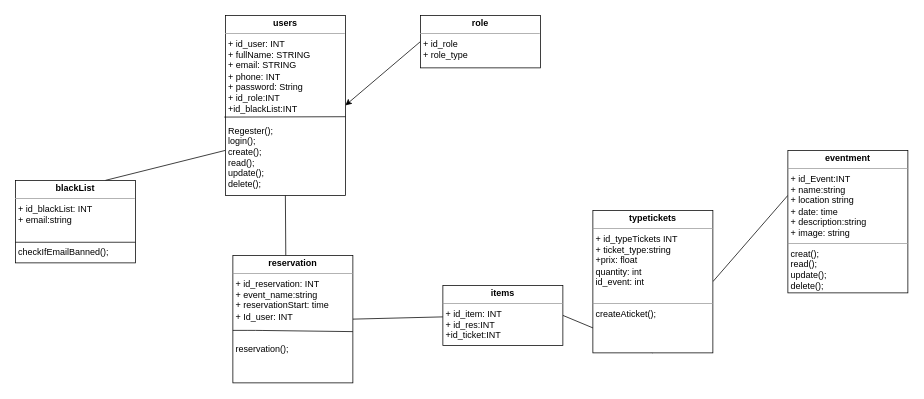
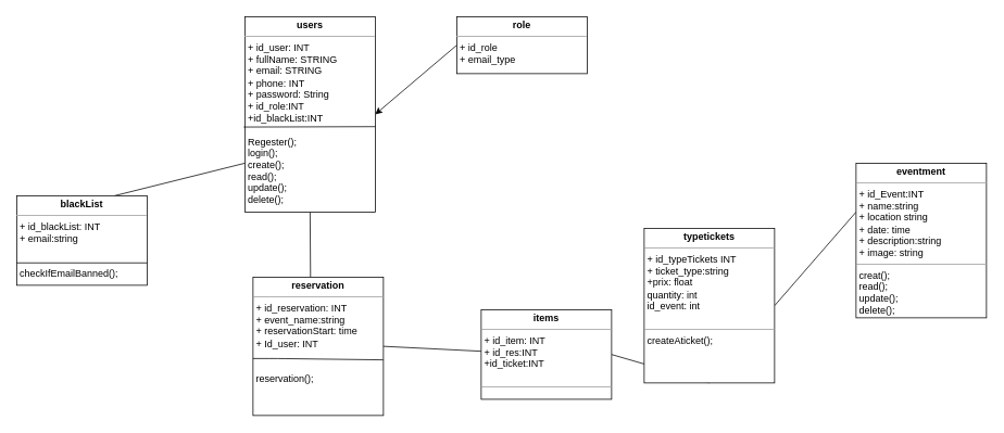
  <mxCell id="0" />
  <mxCell id="1" parent="0" />
  <mxCell id="2" style="edgeStyle=none;html=1;exitX=0;exitY=0.5;exitDx=0;exitDy=0;entryX=1;entryY=0.5;entryDx=0;entryDy=0;" edge="1" parent="1" source="3" target="6"><mxGeometry relative="1" as="geometry" /></mxCell>
- <mxCell id="3" value="&lt;p style=&quot;margin:0px;margin-top:4px;text-align:center;&quot;&gt;&lt;b&gt;role&lt;/b&gt;&lt;/p&gt;&lt;hr size=&quot;1&quot;&gt;&lt;p style=&quot;margin:0px;margin-left:4px;&quot;&gt;+ id_role&lt;/p&gt;&lt;p style=&quot;margin:0px;margin-left:4px;&quot;&gt;+ role_type&lt;/p&gt;&lt;p style=&quot;margin:0px;margin-left:4px;&quot;&gt;&lt;br&gt;&lt;/p&gt;" style="verticalAlign=top;align=left;overflow=fill;fontSize=12;fontFamily=Helvetica;html=1;" vertex="1" parent="1"><mxGeometry x="560" y="20" width="160" height="70" as="geometry" /></mxCell>
+ <mxCell id="3" value="&lt;p style=&quot;margin:0px;margin-top:4px;text-align:center;&quot;&gt;&lt;b&gt;role&lt;/b&gt;&lt;/p&gt;&lt;hr size=&quot;1&quot;&gt;&lt;p style=&quot;margin:0px;margin-left:4px;&quot;&gt;+ id_role&lt;/p&gt;&lt;p style=&quot;margin:0px;margin-left:4px;&quot;&gt;+ email_type&lt;/p&gt;&lt;p style=&quot;margin:0px;margin-left:4px;&quot;&gt;&lt;br&gt;&lt;/p&gt;" style="verticalAlign=top;align=left;overflow=fill;fontSize=12;fontFamily=Helvetica;html=1;" vertex="1" parent="1"><mxGeometry x="560" y="20" width="160" height="70" as="geometry" /></mxCell>
  <mxCell id="4" style="edgeStyle=none;html=1;exitX=0;exitY=0.75;exitDx=0;exitDy=0;entryX=0.75;entryY=0;entryDx=0;entryDy=0;endArrow=none;endFill=0;" edge="1" parent="1" source="6" target="8"><mxGeometry relative="1" as="geometry" /></mxCell>
  <mxCell id="5" style="edgeStyle=none;html=1;exitX=0.5;exitY=1;exitDx=0;exitDy=0;entryX=0.441;entryY=0.002;entryDx=0;entryDy=0;entryPerimeter=0;endArrow=none;endFill=0;" edge="1" parent="1" source="6" target="10"><mxGeometry relative="1" as="geometry" /></mxCell>
  <mxCell id="6" value="&lt;p style=&quot;margin:0px;margin-top:4px;text-align:center;&quot;&gt;&lt;b&gt;users&lt;/b&gt;&lt;/p&gt;&lt;hr size=&quot;1&quot;&gt;&lt;p style=&quot;margin:0px;margin-left:4px;&quot;&gt;+ id_user: INT&lt;/p&gt;&lt;p style=&quot;margin:0px;margin-left:4px;&quot;&gt;+ fullName: STRING&lt;/p&gt;&lt;p style=&quot;margin:0px;margin-left:4px;&quot;&gt;+ email: STRING&lt;/p&gt;&lt;p style=&quot;margin:0px;margin-left:4px;&quot;&gt;+ phone: INT&lt;/p&gt;&lt;p style=&quot;margin:0px;margin-left:4px;&quot;&gt;+ password: String&lt;/p&gt;&lt;p style=&quot;margin:0px;margin-left:4px;&quot;&gt;+ id_role:INT&lt;/p&gt;&lt;p style=&quot;margin:0px;margin-left:4px;&quot;&gt;+id_blackList:INT&lt;/p&gt;&lt;p style=&quot;margin:0px;margin-left:4px;&quot;&gt;&lt;br&gt;&lt;/p&gt;&lt;p style=&quot;margin:0px;margin-left:4px;&quot;&gt;Regester();&lt;/p&gt;&lt;p style=&quot;margin:0px;margin-left:4px;&quot;&gt;login();&lt;/p&gt;&lt;p style=&quot;margin:0px;margin-left:4px;&quot;&gt;create();&lt;/p&gt;&lt;p style=&quot;margin:0px;margin-left:4px;&quot;&gt;read();&lt;/p&gt;&lt;p style=&quot;margin:0px;margin-left:4px;&quot;&gt;update();&lt;/p&gt;&lt;p style=&quot;margin:0px;margin-left:4px;&quot;&gt;delete();&lt;/p&gt;" style="verticalAlign=top;align=left;overflow=fill;fontSize=12;fontFamily=Helvetica;html=1;" vertex="1" parent="1"><mxGeometry x="300" y="20" width="160" height="240" as="geometry" /></mxCell>
  <mxCell id="7" style="edgeStyle=none;html=1;exitX=-0.009;exitY=0.565;exitDx=0;exitDy=0;endArrow=none;endFill=0;exitPerimeter=0;entryX=1.001;entryY=0.563;entryDx=0;entryDy=0;entryPerimeter=0;" edge="1" parent="1" source="6" target="6"><mxGeometry relative="1" as="geometry"><mxPoint x="460" y="144" as="targetPoint" /><Array as="points" /></mxGeometry></mxCell>
  <mxCell id="8" value="&lt;p style=&quot;margin:0px;margin-top:4px;text-align:center;&quot;&gt;&lt;b&gt;blackList&lt;/b&gt;&lt;/p&gt;&lt;hr size=&quot;1&quot;&gt;&lt;p style=&quot;margin:0px;margin-left:4px;&quot;&gt;+ id_blackList: INT&lt;/p&gt;&lt;p style=&quot;margin:0px;margin-left:4px;&quot;&gt;&lt;span style=&quot;background-color: initial;&quot;&gt;+ email:string&lt;/span&gt;&lt;/p&gt;&lt;p style=&quot;margin:0px;margin-left:4px;&quot;&gt;&lt;br&gt;&lt;/p&gt;&lt;p style=&quot;margin:0px;margin-left:4px;&quot;&gt;&lt;br&gt;&lt;/p&gt;&lt;p style=&quot;margin:0px;margin-left:4px;&quot;&gt;checkIfEmailBanned();&lt;/p&gt;" style="verticalAlign=top;align=left;overflow=fill;fontSize=12;fontFamily=Helvetica;html=1;" vertex="1" parent="1"><mxGeometry x="20" y="240" width="160" height="110" as="geometry" /></mxCell>
  <mxCell id="9" style="edgeStyle=none;html=1;exitX=1;exitY=0.5;exitDx=0;exitDy=0;endArrow=none;endFill=0;" edge="1" parent="1" source="10" target="14"><mxGeometry relative="1" as="geometry"><mxPoint x="670" y="425.077" as="targetPoint" /></mxGeometry></mxCell>
  <mxCell id="10" value="&lt;p style=&quot;margin:0px;margin-top:4px;text-align:center;&quot;&gt;&lt;b&gt;reservation&lt;/b&gt;&lt;/p&gt;&lt;hr size=&quot;1&quot;&gt;&lt;p style=&quot;margin:0px;margin-left:4px;&quot;&gt;+ id_reservation: INT&lt;/p&gt;&lt;p style=&quot;margin:0px;margin-left:4px;&quot;&gt;&lt;span style=&quot;background-color: initial;&quot;&gt;+ event_name:string&lt;/span&gt;&lt;/p&gt;&lt;p style=&quot;margin:0px;margin-left:4px;&quot;&gt;+ reservationStart: time&lt;/p&gt;&lt;p style=&quot;margin:0px;margin-left:4px;&quot;&gt;+ Id_user: INT&lt;/p&gt;&lt;p style=&quot;margin:0px;margin-left:4px;&quot;&gt;&lt;br&gt;&lt;/p&gt;&lt;p style=&quot;margin:0px;margin-left:4px;&quot;&gt;&lt;br&gt;&lt;/p&gt;&lt;p style=&quot;margin:0px;margin-left:4px;&quot;&gt;reservation();&lt;/p&gt;" style="verticalAlign=top;align=left;overflow=fill;fontSize=12;fontFamily=Helvetica;html=1;" vertex="1" parent="1"><mxGeometry x="310" y="340" width="160" height="170" as="geometry" /></mxCell>
  <mxCell id="11" style="edgeStyle=none;html=1;exitX=0;exitY=0.75;exitDx=0;exitDy=0;entryX=1;entryY=0.75;entryDx=0;entryDy=0;endArrow=none;endFill=0;" edge="1" parent="1" source="8" target="8"><mxGeometry relative="1" as="geometry"><Array as="points" /></mxGeometry></mxCell>
  <mxCell id="12" style="edgeStyle=none;html=1;entryX=0.999;entryY=0.598;entryDx=0;entryDy=0;endArrow=none;endFill=0;entryPerimeter=0;" edge="1" parent="1" target="10"><mxGeometry relative="1" as="geometry"><mxPoint x="310" y="440" as="sourcePoint" /><Array as="points"><mxPoint x="340" y="440" /></Array></mxGeometry></mxCell>
  <mxCell id="13" style="edgeStyle=none;html=1;exitX=1;exitY=0.5;exitDx=0;exitDy=0;entryX=0.5;entryY=1;entryDx=0;entryDy=0;endArrow=none;endFill=0;" edge="1" parent="1" source="14" target="16"><mxGeometry relative="1" as="geometry" /></mxCell>
- <mxCell id="14" value="&lt;p style=&quot;margin:0px;margin-top:4px;text-align:center;&quot;&gt;&lt;b&gt;items&lt;/b&gt;&lt;/p&gt;&lt;hr size=&quot;1&quot;&gt;&lt;p style=&quot;margin:0px;margin-left:4px;&quot;&gt;+ id_item: INT&lt;/p&gt;&lt;p style=&quot;margin:0px;margin-left:4px;&quot;&gt;+ id_res:INT&lt;/p&gt;&lt;p style=&quot;margin:0px;margin-left:4px;&quot;&gt;+id_ticket:INT&lt;/p&gt;&lt;p style=&quot;margin:0px;margin-left:4px;&quot;&gt;&lt;br&gt;&lt;/p&gt;&lt;hr size=&quot;1&quot;&gt;&lt;p style=&quot;margin:0px;margin-left:4px;&quot;&gt;&lt;br&gt;&lt;/p&gt;" style="verticalAlign=top;align=left;overflow=fill;fontSize=12;fontFamily=Helvetica;html=1;" vertex="1" parent="1"><mxGeometry x="590" y="380.08" width="160" height="79.92" as="geometry" /></mxCell>
+ <mxCell id="14" value="&lt;p style=&quot;margin:0px;margin-top:4px;text-align:center;&quot;&gt;&lt;b&gt;items&lt;/b&gt;&lt;/p&gt;&lt;hr size=&quot;1&quot;&gt;&lt;p style=&quot;margin:0px;margin-left:4px;&quot;&gt;+ id_item: INT&lt;/p&gt;&lt;p style=&quot;margin:0px;margin-left:4px;&quot;&gt;+ id_res:INT&lt;/p&gt;&lt;p style=&quot;margin:0px;margin-left:4px;&quot;&gt;+id_ticket:INT&lt;/p&gt;&lt;p style=&quot;margin:0px;margin-left:4px;&quot;&gt;&lt;br&gt;&lt;/p&gt;&lt;hr size=&quot;1&quot;&gt;&lt;p style=&quot;margin:0px;margin-left:4px;&quot;&gt;&lt;br&gt;&lt;/p&gt;" style="verticalAlign=top;align=left;overflow=fill;fontSize=12;fontFamily=Helvetica;html=1;" vertex="1" parent="1"><mxGeometry x="590" y="380.08" width="160" height="110" as="geometry" /></mxCell>
  <mxCell id="15" style="edgeStyle=none;html=1;exitX=1;exitY=0.5;exitDx=0;exitDy=0;endArrow=none;endFill=0;" edge="1" parent="1" source="16"><mxGeometry relative="1" as="geometry"><mxPoint x="1050" y="260" as="targetPoint" /></mxGeometry></mxCell>
  <mxCell id="16" value="&lt;p style=&quot;margin:0px;margin-top:4px;text-align:center;&quot;&gt;&lt;b&gt;typetickets&lt;/b&gt;&lt;/p&gt;&lt;hr size=&quot;1&quot;&gt;&lt;p style=&quot;margin:0px;margin-left:4px;&quot;&gt;+ id_typeTickets INT&lt;/p&gt;&lt;p style=&quot;margin:0px;margin-left:4px;&quot;&gt;+ ticket_type:string&lt;/p&gt;&lt;p style=&quot;margin:0px;margin-left:4px;&quot;&gt;+prix: float&lt;/p&gt;&lt;p style=&quot;margin:0px;margin-left:4px;&quot;&gt;quantity: int&lt;/p&gt;&lt;p style=&quot;margin:0px;margin-left:4px;&quot;&gt;id_event: int&lt;/p&gt;&lt;p style=&quot;margin:0px;margin-left:4px;&quot;&gt;&lt;br&gt;&lt;/p&gt;&lt;hr size=&quot;1&quot;&gt;&lt;p style=&quot;margin:0px;margin-left:4px;&quot;&gt;createAticket();&lt;/p&gt;&lt;p style=&quot;margin:0px;margin-left:4px;&quot;&gt;&lt;br&gt;&lt;/p&gt;" style="verticalAlign=top;align=left;overflow=fill;fontSize=12;fontFamily=Helvetica;html=1;" vertex="1" parent="1"><mxGeometry x="790" y="280" width="160" height="190" as="geometry" /></mxCell>
  <mxCell id="17" value="&lt;p style=&quot;margin:0px;margin-top:4px;text-align:center;&quot;&gt;&lt;b&gt;eventment&lt;/b&gt;&lt;/p&gt;&lt;hr size=&quot;1&quot;&gt;&lt;p style=&quot;margin:0px;margin-left:4px;&quot;&gt;+ id_Event:INT&lt;/p&gt;&lt;p style=&quot;margin:0px;margin-left:4px;&quot;&gt;+ name:string&lt;/p&gt;&lt;p style=&quot;margin:0px;margin-left:4px;&quot;&gt;+ location string&lt;/p&gt;&lt;p style=&quot;margin:0px;margin-left:4px;&quot;&gt;+ date: time&lt;/p&gt;&lt;p style=&quot;margin:0px;margin-left:4px;&quot;&gt;+ description:string&lt;/p&gt;&lt;p style=&quot;margin:0px;margin-left:4px;&quot;&gt;+ image: string&lt;/p&gt;&lt;hr size=&quot;1&quot;&gt;&lt;p style=&quot;margin:0px;margin-left:4px;&quot;&gt;creat();&lt;/p&gt;&lt;p style=&quot;margin:0px;margin-left:4px;&quot;&gt;read();&lt;/p&gt;&lt;p style=&quot;margin:0px;margin-left:4px;&quot;&gt;update();&lt;/p&gt;&lt;p style=&quot;margin:0px;margin-left:4px;&quot;&gt;delete();&lt;/p&gt;" style="verticalAlign=top;align=left;overflow=fill;fontSize=12;fontFamily=Helvetica;html=1;" vertex="1" parent="1"><mxGeometry x="1050" y="200" width="160" height="190" as="geometry" /></mxCell>
